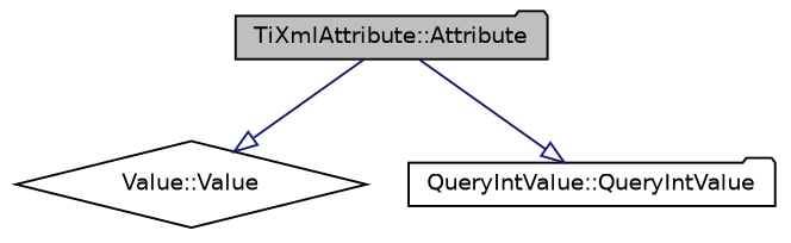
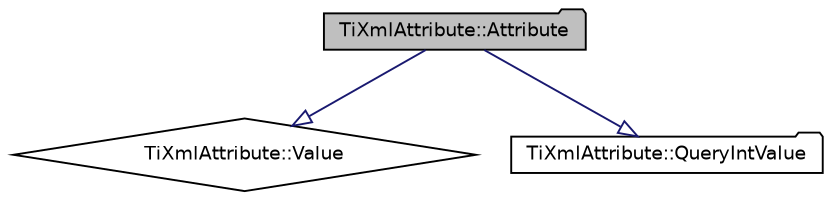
  digraph {
    rankdir=TB
    node [color=black fillcolor=white fontname=Helvetica fontsize=10 shape=folder style=filled]
    edge [arrowhead=onormal color=midnightblue fontname=Helvetica fontsize=10 labelfontname=Helvetica labelfontsize=10 style=solid]
    n1 [fillcolor=grey75 fontcolor=black height=0.2 label="TiXmlAttribute::Attribute" width=0.4]
-   n2 [height=0.2 label="Value::Value" shape=diamond width=0.4]
-   n3 [height=0.2 label="QueryIntValue::QueryIntValue" width=0.4]
+   n2 [height=0.2 label="TiXmlAttribute::Value" shape=diamond width=0.4]
+   n3 [height=0.2 label="TiXmlAttribute::QueryIntValue" width=0.4]
    n1 -> n2
    n1 -> n3
  }
